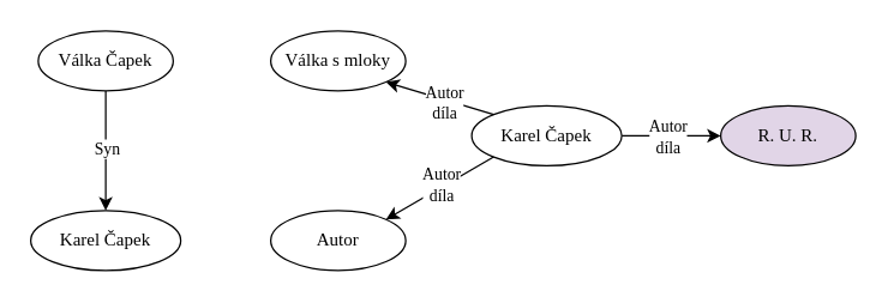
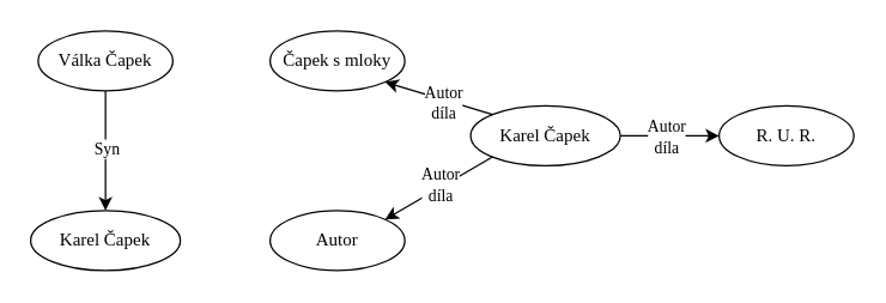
  <mxCell id="0" />
  <mxCell id="1" parent="0" />
  <mxCell id="2" style="edgeStyle=none;rounded=0;orthogonalLoop=1;jettySize=auto;html=1;entryX=0;entryY=0.5;entryDx=0;entryDy=0;exitX=1;exitY=0.5;exitDx=0;exitDy=0;fontFamily=CMU Sans Serif Roman;" edge="1" parent="1" source="4" target="5"><mxGeometry relative="1" as="geometry"><mxPoint x="400" y="89.66" as="sourcePoint" /><mxPoint x="470" y="90" as="targetPoint" /></mxGeometry></mxCell>
  <mxCell id="3" value="Autor&lt;br&gt;díla" style="edgeLabel;html=1;align=center;verticalAlign=middle;resizable=0;points=[];fontFamily=CMU Sans Serif Roman;" vertex="1" connectable="0" parent="2"><mxGeometry x="0.313" relative="1" as="geometry"><mxPoint x="-12.41" as="offset" /></mxGeometry></mxCell>
  <mxCell id="4" value="Karel Čapek" style="ellipse;whiteSpace=wrap;html=1;fontFamily=CMU Sans Serif Roman;" vertex="1" parent="1"><mxGeometry x="314" y="70" width="100" height="40" as="geometry" /></mxCell>
- <mxCell id="5" value="R. U. R." style="ellipse;whiteSpace=wrap;html=1;fontFamily=CMU Sans Serif Roman;fillColor=#e1d5e7;" vertex="1" parent="1"><mxGeometry x="480" y="70" width="90" height="40" as="geometry" /></mxCell>
+ <mxCell id="5" value="R. U. R." style="ellipse;whiteSpace=wrap;html=1;fontFamily=CMU Sans Serif Roman;" vertex="1" parent="1"><mxGeometry x="480" y="70" width="90" height="40" as="geometry" /></mxCell>
  <mxCell id="6" value="Autor" style="ellipse;whiteSpace=wrap;html=1;fontFamily=CMU Sans Serif Roman;" vertex="1" parent="1"><mxGeometry x="180" y="140" width="90" height="40" as="geometry" /></mxCell>
  <mxCell id="7" style="edgeStyle=none;rounded=0;orthogonalLoop=1;jettySize=auto;html=1;exitX=0;exitY=1;exitDx=0;exitDy=0;entryX=1;entryY=0;entryDx=0;entryDy=0;fontFamily=CMU Sans Serif Roman;" edge="1" parent="1" source="4" target="6"><mxGeometry relative="1" as="geometry"><mxPoint x="350" y="130" as="sourcePoint" /><mxPoint x="365" y="200" as="targetPoint" /></mxGeometry></mxCell>
  <mxCell id="8" value="Autor&lt;br&gt;díla" style="edgeLabel;html=1;align=center;verticalAlign=middle;resizable=0;points=[];fontFamily=CMU Sans Serif Roman;" vertex="1" connectable="0" parent="7"><mxGeometry x="0.313" relative="1" as="geometry"><mxPoint x="12.36" y="-9.27" as="offset" /></mxGeometry></mxCell>
- <mxCell id="9" value="Válka s mloky" style="ellipse;whiteSpace=wrap;html=1;fontFamily=CMU Sans Serif Roman;" vertex="1" parent="1"><mxGeometry x="180" y="20" width="90" height="40" as="geometry" /></mxCell>
+ <mxCell id="9" value="Čapek s mloky" style="ellipse;whiteSpace=wrap;html=1;fontFamily=CMU Sans Serif Roman;" vertex="1" parent="1"><mxGeometry x="180" y="20" width="90" height="40" as="geometry" /></mxCell>
  <mxCell id="10" style="edgeStyle=none;rounded=0;orthogonalLoop=1;jettySize=auto;html=1;exitX=0;exitY=0;exitDx=0;exitDy=0;entryX=1;entryY=1;entryDx=0;entryDy=0;fontFamily=CMU Sans Serif Roman;" edge="1" parent="1" source="4" target="9"><mxGeometry relative="1" as="geometry"><mxPoint x="240" y="117.32" as="sourcePoint" /><mxPoint x="157.7" y="180" as="targetPoint" /></mxGeometry></mxCell>
  <mxCell id="11" value="Autor&lt;br&gt;díla" style="edgeLabel;html=1;align=center;verticalAlign=middle;resizable=0;points=[];fontFamily=CMU Sans Serif Roman;" vertex="1" connectable="0" parent="10"><mxGeometry x="0.313" relative="1" as="geometry"><mxPoint x="13.62" y="5.79" as="offset" /></mxGeometry></mxCell>
  <mxCell id="12" value="Karel Čapek" style="ellipse;whiteSpace=wrap;html=1;fontFamily=CMU Sans Serif Roman;" vertex="1" parent="1"><mxGeometry x="20" y="140" width="100" height="40" as="geometry" /></mxCell>
  <mxCell id="13" style="edgeStyle=none;rounded=0;orthogonalLoop=1;jettySize=auto;html=1;exitX=0.5;exitY=1;exitDx=0;exitDy=0;fontFamily=CMU Sans Serif Roman;entryX=0.5;entryY=0;entryDx=0;entryDy=0;" edge="1" parent="1" source="15" target="12"><mxGeometry relative="1" as="geometry"><mxPoint x="70" y="118" as="targetPoint" /></mxGeometry></mxCell>
  <mxCell id="14" value="Syn" style="edgeLabel;html=1;align=center;verticalAlign=middle;resizable=0;points=[];fontFamily=CMU Sans Serif Roman;" vertex="1" connectable="0" parent="13"><mxGeometry x="-0.304" relative="1" as="geometry"><mxPoint y="10" as="offset" /></mxGeometry></mxCell>
  <mxCell id="15" value="Válka Čapek" style="ellipse;whiteSpace=wrap;html=1;fontFamily=CMU Sans Serif Roman;" vertex="1" parent="1"><mxGeometry x="25" y="20" width="90" height="40" as="geometry" /></mxCell>
